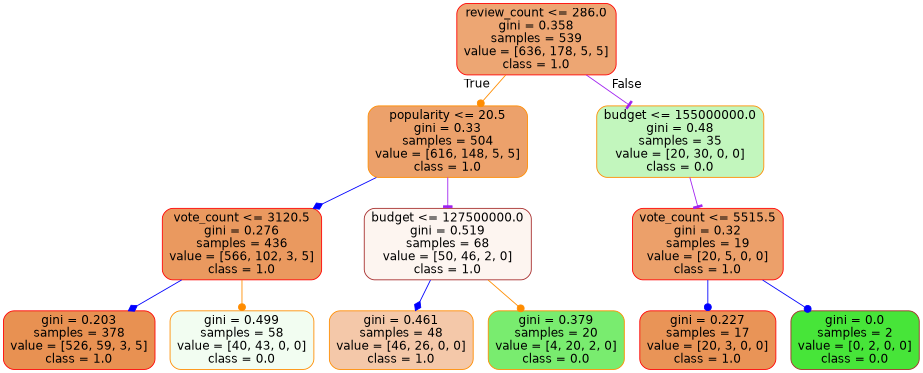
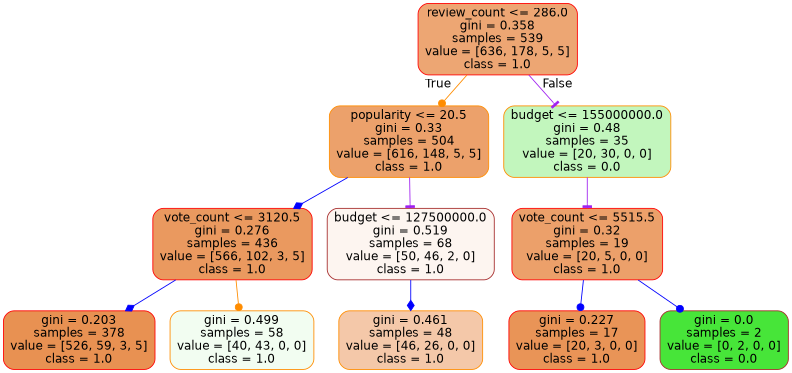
  digraph {
    node [color=red fontname=helvetica shape=box style="filled, rounded"]
    edge [arrowhead=dot color=blue fontname=helvetica]
    n1 [fillcolor="#eda673" label="review_count <= 286.0\ngini = 0.358\nsamples = 539\nvalue = [636, 178, 5, 5]\nclass = 1.0"]
    n2 [color=darkorange fillcolor="#eca16b" label="popularity <= 20.5\ngini = 0.33\nsamples = 504\nvalue = [616, 148, 5, 5]\nclass = 1.0"]
    n3 [color=darkorange fillcolor="#c2f6bd" label="budget <= 155000000.0\ngini = 0.48\nsamples = 35\nvalue = [20, 30, 0, 0]\nclass = 0.0"]
    n4 [fillcolor="#ea995f" label="vote_count <= 3120.5\ngini = 0.276\nsamples = 436\nvalue = [566, 102, 3, 5]\nclass = 1.0"]
    n5 [color=brown fillcolor="#fdf5f0" label="budget <= 127500000.0\ngini = 0.519\nsamples = 68\nvalue = [50, 46, 2, 0]\nclass = 1.0"]
    n6 [fillcolor="#eca06a" label="vote_count <= 5515.5\ngini = 0.32\nsamples = 19\nvalue = [20, 5, 0, 0]\nclass = 1.0"]
    n7 [fillcolor="#e89152" label="gini = 0.203\nsamples = 378\nvalue = [526, 59, 3, 5]\nclass = 1.0"]
-   n8 [color=darkorange fillcolor="#f2fdf1" label="gini = 0.499\nsamples = 58\nvalue = [40, 43, 0, 0]\nclass = 0.0"]
+   n8 [color=darkorange fillcolor="#f2fdf1" label="gini = 0.499\nsamples = 58\nvalue = [40, 43, 0, 0]\nclass = 1.0"]
    n9 [color=darkorange fillcolor="#f4c8a9" label="gini = 0.461\nsamples = 48\nvalue = [46, 26, 0, 0]\nclass = 1.0"]
-   n10 [color=darkorange fillcolor="#79ec6f" label="gini = 0.379\nsamples = 20\nvalue = [4, 20, 2, 0]\nclass = 0.0"]
    n11 [fillcolor="#e99457" label="gini = 0.227\nsamples = 17\nvalue = [20, 3, 0, 0]\nclass = 1.0"]
    n12 [color=brown fillcolor="#47e539" label="gini = 0.0\nsamples = 2\nvalue = [0, 2, 0, 0]\nclass = 0.0"]
    n1 -> n2 [color=darkorange headlabel=True labelangle=45 labeldistance=2.5]
    n1 -> n3 [arrowhead=tee color=purple headlabel=False labelangle=-45 labeldistance=2.5]
    n2 -> n4 [arrowhead=diamond]
    n2 -> n5 [arrowhead=tee color=purple]
    n3 -> n6 [arrowhead=tee color=purple]
    n4 -> n7 [arrowhead=diamond]
    n4 -> n8 [color=darkorange]
    n5 -> n9 [arrowhead=diamond]
-   n5 -> n10 [color=darkorange]
    n6 -> n11
    n6 -> n12
  }
